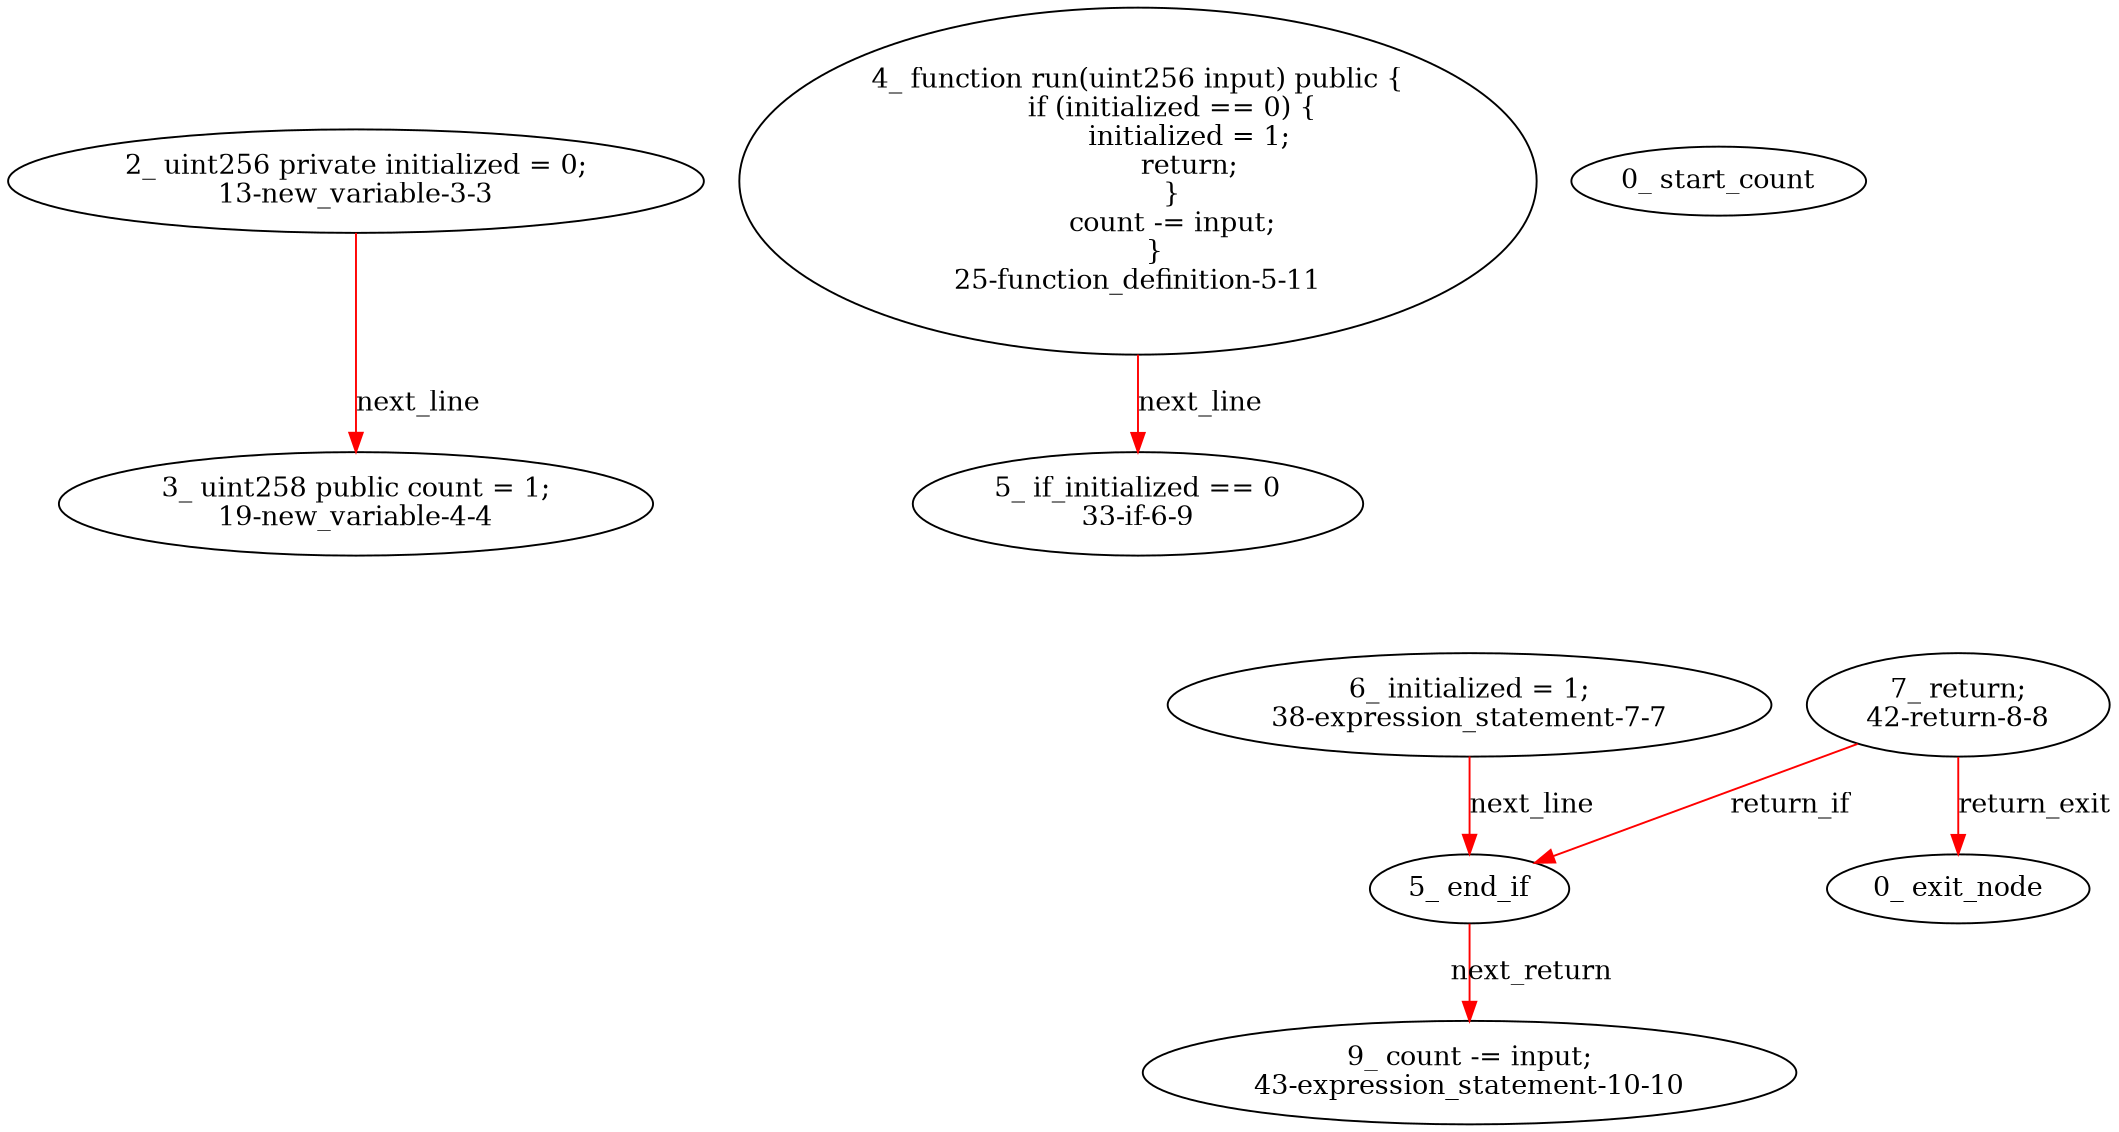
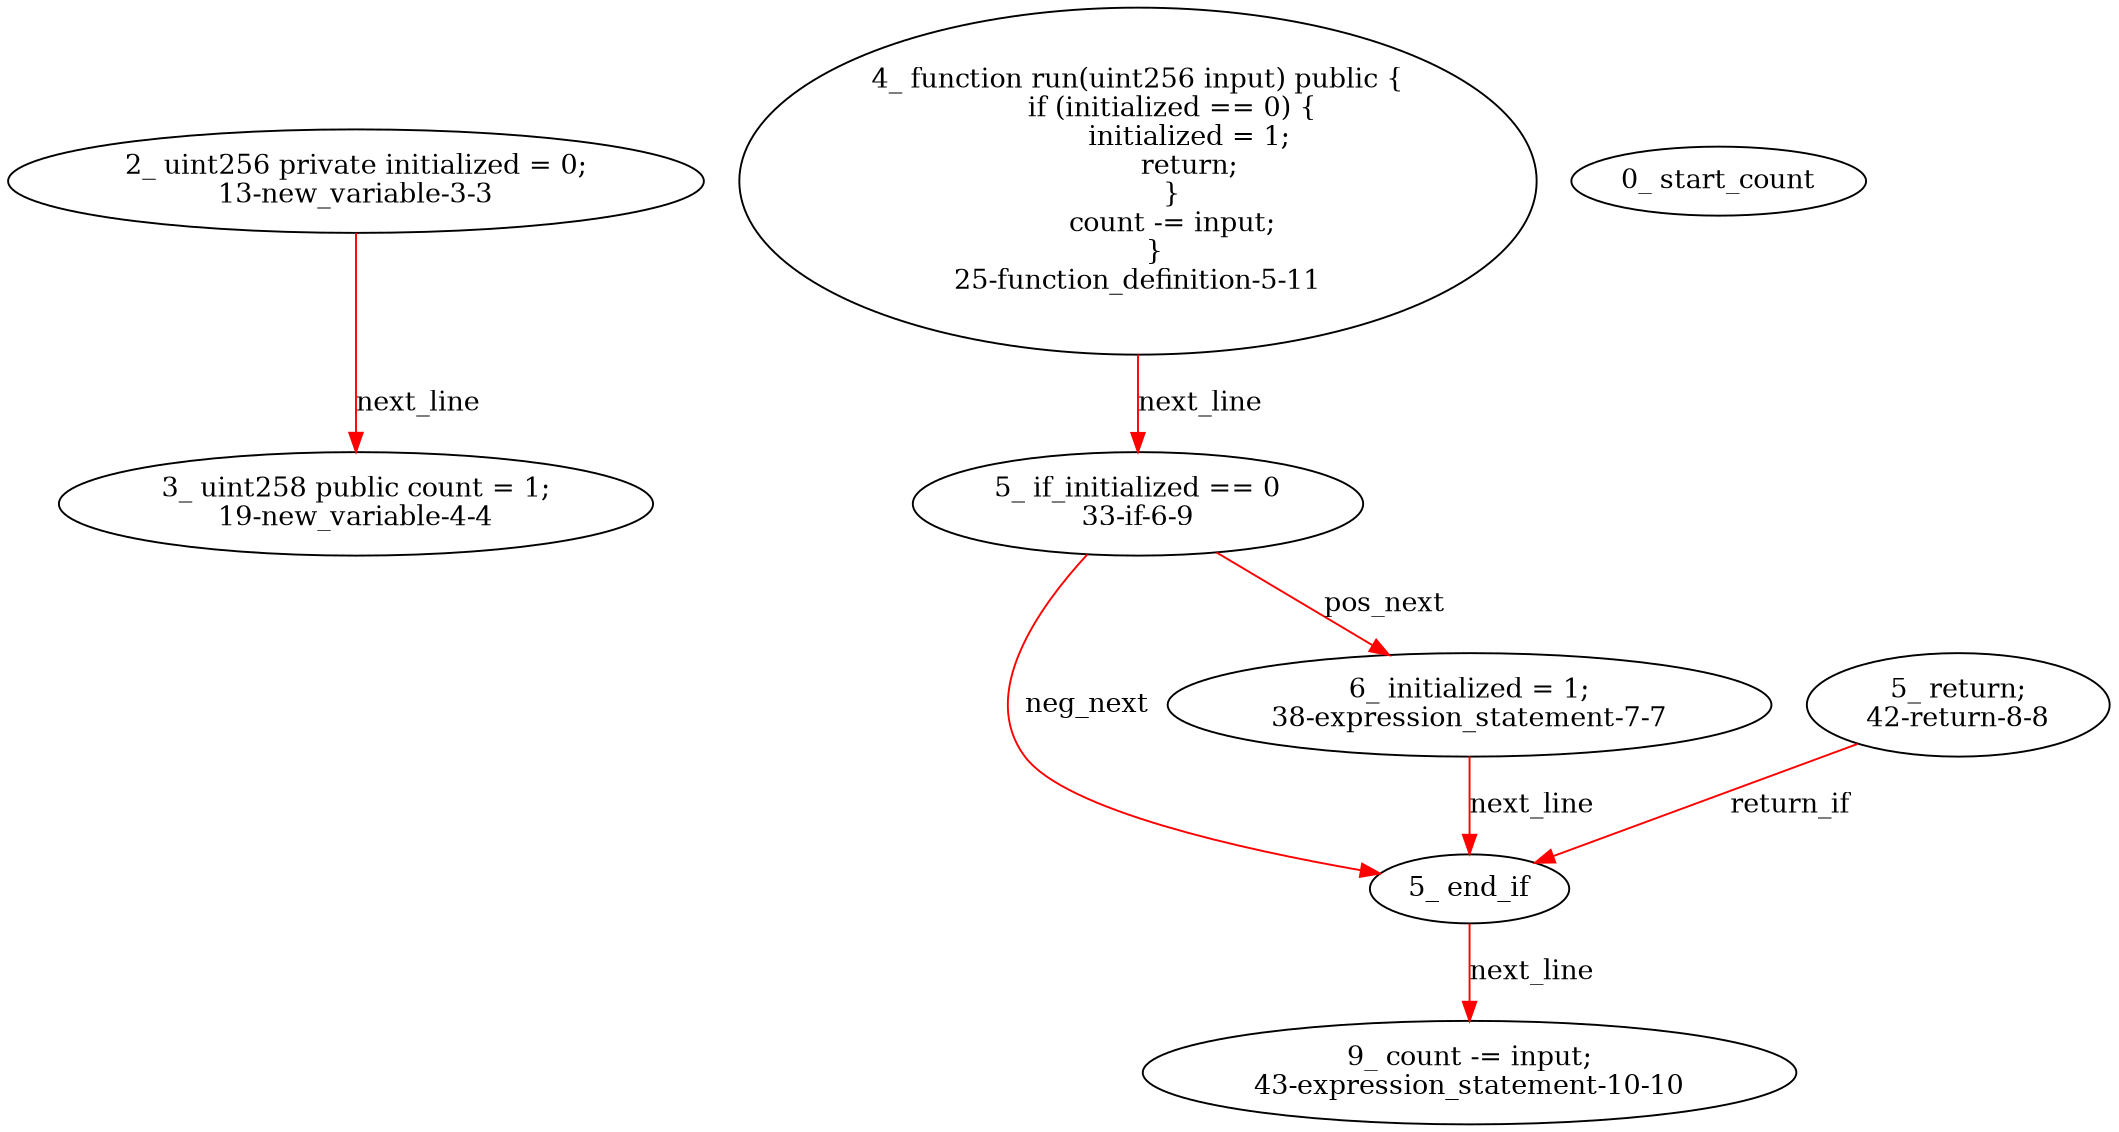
  digraph {
    node [type_label=new_variable method="run(uint256 input)"]
    edge [color=red controlflow_type=next_line edge_type=CFG_edge]
    n1 [label="2_ uint256 private initialized = 0;\n13-new_variable-3-3" method=""]
    n2 [label="3_ uint258 public count = 1;\n19-new_variable-4-4" method=""]
    n3 [label="4_ function run(uint256 input) public {\n        if (initialized == 0) {\n            initialized = 1;\n            return;\n        }\n        count -= input;\n    }\n25-function_definition-5-11" type_label=function_definition]
    n4 [label="5_ if_initialized == 0\n33-if-6-9" type_label=if]
    n5 [label="5_ end_if" type_label=end_if]
    n6 [label="6_ initialized = 1;\n38-expression_statement-7-7" type_label=expression_statement]
    n7 [label="9_ count -= input;\n43-expression_statement-10-10" type_label=expression_statement]
-   n8 [label="7_ return;\n42-return-8-8" type_label=return]
-   n9 [label="0_ exit_node" type_label=exit method=""]
+   n8 [label="5_ return;\n42-return-8-8" type_label=return]
    n10 [label="0_ start_count" type_label=start method=""]
    n1 -> n2 [label=next_line]
    n3 -> n4 [label=next_line]
-   n5 -> n7 [label=next_return]
+   n4 -> n5 [controlflow_type=neg_next label=neg_next]
+   n4 -> n6 [controlflow_type=pos_next label=pos_next]
+   n5 -> n7 [label=next_line]
    n6 -> n5 [label=next_line]
    n8 -> n5 [controlflow_type=end_if label=return_if]
-   n8 -> n9 [controlflow_type=return_exit label=return_exit]
  }
